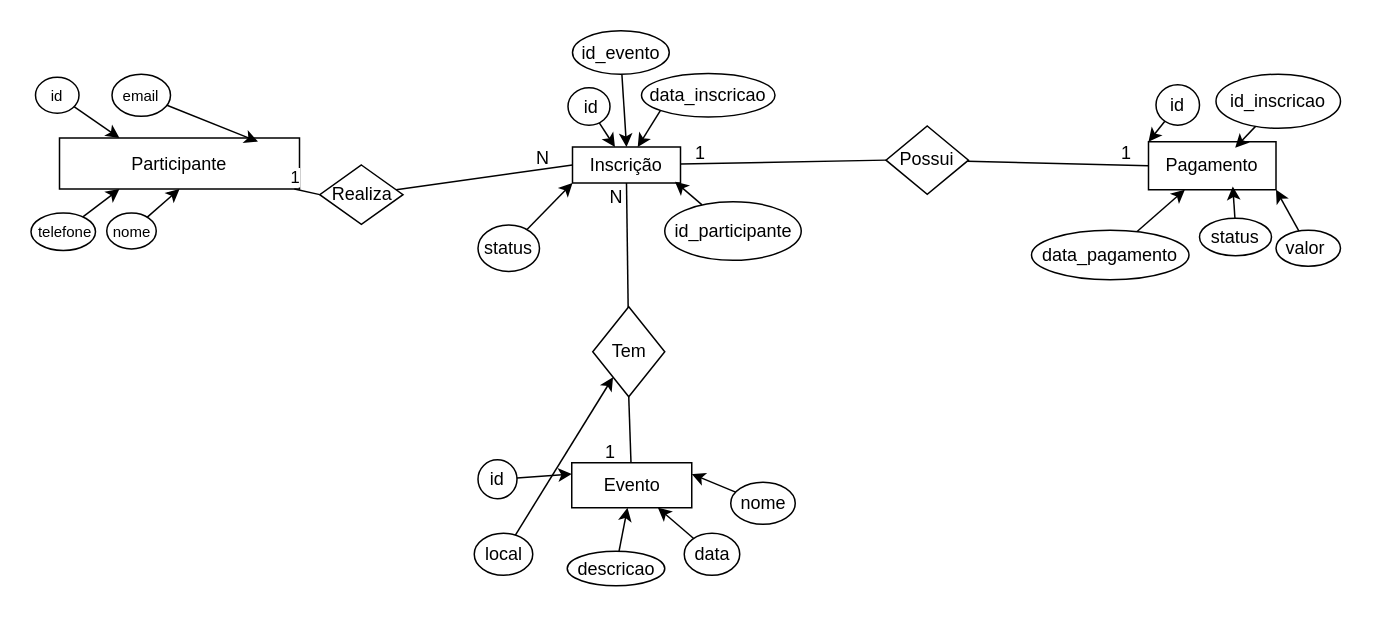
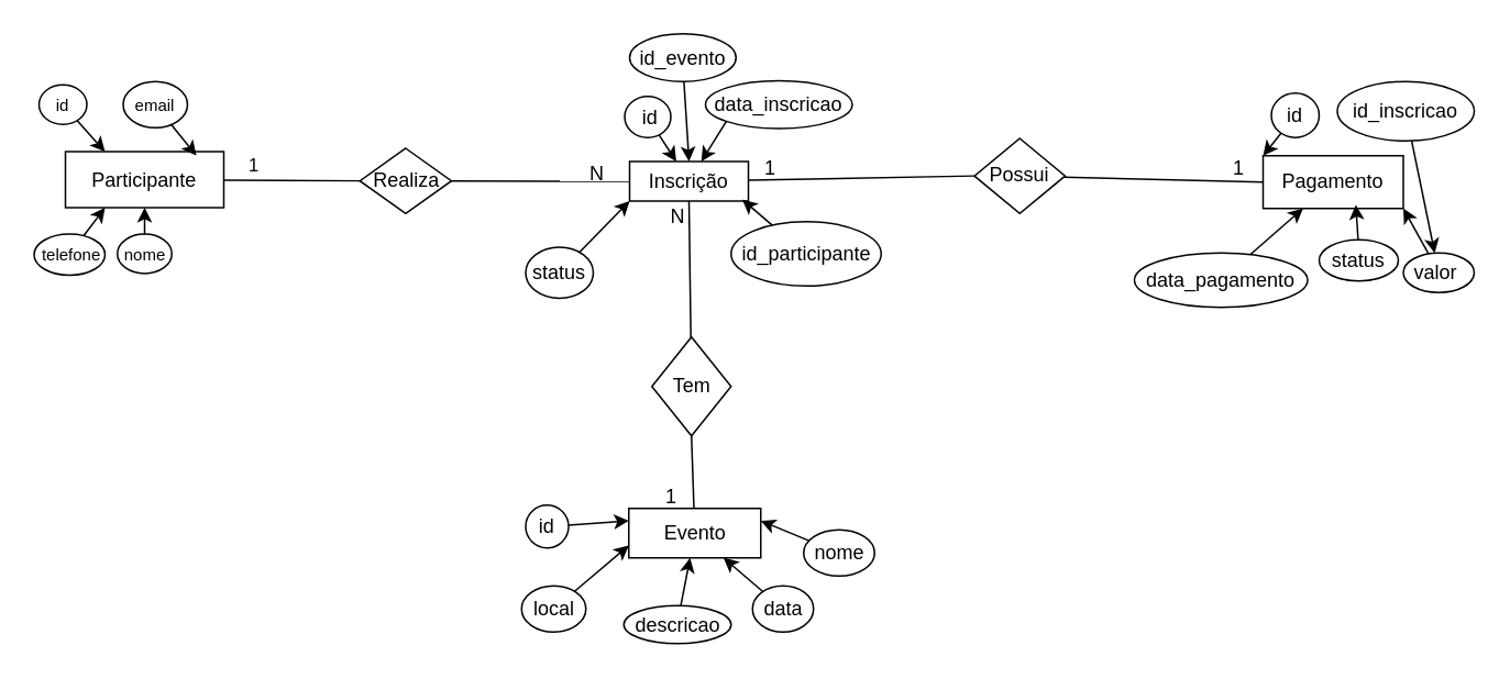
  <mxCell id="0" />
  <mxCell id="1" parent="0" />
  <mxCell id="2" style="edgeStyle=none;html=1;entryX=0;entryY=0.5;entryDx=0;entryDy=0;endArrow=none;endFill=0;" edge="1" parent="1" source="50" target="8"><mxGeometry relative="1" as="geometry" /></mxCell>
- <mxCell id="3" value="Participante" style="whiteSpace=wrap;html=1;" parent="1" vertex="1"><mxGeometry x="39" y="91.5" width="160" height="34" as="geometry" /></mxCell>
+ <mxCell id="3" value="Participante" style="whiteSpace=wrap;html=1;" parent="1" vertex="1"><mxGeometry x="39" y="91.5" width="96" height="34" as="geometry" /></mxCell>
  <mxCell id="4" style="edgeStyle=none;html=1;entryX=0.5;entryY=1;entryDx=0;entryDy=0;endArrow=none;endFill=0;" edge="1" parent="1" source="52" target="8"><mxGeometry relative="1" as="geometry" /></mxCell>
  <mxCell id="5" value="Evento" style="whiteSpace=wrap;html=1;" parent="1" vertex="1"><mxGeometry x="380.5" y="308" width="80" height="30" as="geometry" /></mxCell>
  <mxCell id="6" value="Pagamento" style="whiteSpace=wrap;html=1;" parent="1" vertex="1"><mxGeometry x="765" y="94" width="85" height="32" as="geometry" /></mxCell>
  <mxCell id="7" style="edgeStyle=none;html=1;entryX=0;entryY=0.5;entryDx=0;entryDy=0;endArrow=none;endFill=0;" edge="1" parent="1" source="54" target="6"><mxGeometry relative="1" as="geometry" /></mxCell>
  <mxCell id="8" value="Inscrição" style="whiteSpace=wrap;html=1;" parent="1" vertex="1"><mxGeometry x="381" y="97.5" width="72" height="24" as="geometry" /></mxCell>
  <mxCell id="9" style="edgeStyle=none;html=1;entryX=0.25;entryY=0;entryDx=0;entryDy=0;" edge="1" parent="1" source="10" target="3"><mxGeometry relative="1" as="geometry" /></mxCell>
  <mxCell id="10" value="id" style="ellipse;whiteSpace=wrap;html=1;fontSize=10;" parent="1" vertex="1"><mxGeometry x="23" y="51" width="29" height="24" as="geometry" /></mxCell>
  <mxCell id="11" value="nome" style="ellipse;whiteSpace=wrap;html=1;fontSize=10;" parent="1" vertex="1"><mxGeometry x="70.5" y="141.5" width="33" height="24" as="geometry" /></mxCell>
  <mxCell id="12" value="email" style="ellipse;whiteSpace=wrap;html=1;fontSize=10;" parent="1" vertex="1"><mxGeometry x="74" y="49" width="39" height="28" as="geometry" /></mxCell>
  <mxCell id="13" style="edgeStyle=none;html=1;entryX=0.25;entryY=1;entryDx=0;entryDy=0;" edge="1" parent="1" source="14" target="3"><mxGeometry relative="1" as="geometry" /></mxCell>
  <mxCell id="14" value="&amp;nbsp;telefone" style="ellipse;whiteSpace=wrap;html=1;fontSize=10;" parent="1" vertex="1"><mxGeometry x="20" y="141.5" width="43" height="25" as="geometry" /></mxCell>
  <mxCell id="15" style="edgeStyle=none;html=1;entryX=0;entryY=0.25;entryDx=0;entryDy=0;" edge="1" parent="1" source="16" target="5"><mxGeometry relative="1" as="geometry" /></mxCell>
  <mxCell id="16" value="id" style="ellipse;whiteSpace=wrap;html=1;" parent="1" vertex="1"><mxGeometry x="318" y="306" width="26" height="26" as="geometry" /></mxCell>
  <mxCell id="17" style="edgeStyle=none;html=1;entryX=1;entryY=0.25;entryDx=0;entryDy=0;" edge="1" parent="1" source="18" target="5"><mxGeometry relative="1" as="geometry" /></mxCell>
  <mxCell id="18" value="nome" style="ellipse;whiteSpace=wrap;html=1;" parent="1" vertex="1"><mxGeometry x="486.5" y="321" width="43" height="28" as="geometry" /></mxCell>
  <mxCell id="19" style="edgeStyle=none;html=1;" edge="1" parent="1" source="20" target="5"><mxGeometry relative="1" as="geometry" /></mxCell>
  <mxCell id="20" value="descricao" style="ellipse;whiteSpace=wrap;html=1;" parent="1" vertex="1"><mxGeometry x="377.5" y="367" width="65" height="23" as="geometry" /></mxCell>
- <mxCell id="21" style="edgeStyle=none;html=1;" edge="1" parent="1" source="22" target="52"><mxGeometry relative="1" as="geometry" /></mxCell>
+ <mxCell id="21" style="edgeStyle=none;html=1;entryX=0;entryY=0.75;entryDx=0;entryDy=0;" edge="1" parent="1" source="22" target="5"><mxGeometry relative="1" as="geometry" /></mxCell>
  <mxCell id="22" value="local" style="ellipse;whiteSpace=wrap;html=1;" parent="1" vertex="1"><mxGeometry x="315.5" y="355" width="39" height="28" as="geometry" /></mxCell>
  <mxCell id="23" style="edgeStyle=none;html=1;" edge="1" parent="1" source="24" target="5"><mxGeometry relative="1" as="geometry" /></mxCell>
  <mxCell id="24" value="data" style="ellipse;whiteSpace=wrap;html=1;" parent="1" vertex="1"><mxGeometry x="455.5" y="355" width="37" height="28" as="geometry" /></mxCell>
  <mxCell id="25" style="edgeStyle=none;html=1;entryX=0;entryY=0;entryDx=0;entryDy=0;" parent="1" source="26" target="6" edge="1"><mxGeometry relative="1" as="geometry" /></mxCell>
  <mxCell id="26" value="id" style="ellipse;whiteSpace=wrap;html=1;" parent="1" vertex="1"><mxGeometry x="770" y="56" width="29" height="27" as="geometry" /></mxCell>
  <mxCell id="27" value="id_inscricao" style="ellipse;whiteSpace=wrap;html=1;" parent="1" vertex="1"><mxGeometry x="810" y="49" width="83" height="36" as="geometry" /></mxCell>
  <mxCell id="28" style="edgeStyle=none;html=1;entryX=1;entryY=1;entryDx=0;entryDy=0;" edge="1" parent="1" source="29" target="6"><mxGeometry relative="1" as="geometry" /></mxCell>
  <mxCell id="29" value="valor&amp;nbsp;" style="ellipse;whiteSpace=wrap;html=1;" parent="1" vertex="1"><mxGeometry x="850" y="153" width="43" height="24" as="geometry" /></mxCell>
  <mxCell id="30" style="edgeStyle=none;html=1;" edge="1" parent="1" source="31" target="6"><mxGeometry relative="1" as="geometry" /></mxCell>
  <mxCell id="31" value="data_pagamento" style="ellipse;whiteSpace=wrap;html=1;" parent="1" vertex="1"><mxGeometry x="687" y="153" width="105" height="33" as="geometry" /></mxCell>
  <mxCell id="32" value="status" style="ellipse;whiteSpace=wrap;html=1;" parent="1" vertex="1"><mxGeometry x="799" y="145" width="48" height="25" as="geometry" /></mxCell>
  <mxCell id="33" style="edgeStyle=none;html=1;" parent="1" source="34" target="8" edge="1"><mxGeometry relative="1" as="geometry" /></mxCell>
  <mxCell id="34" value="&amp;nbsp;id" style="ellipse;whiteSpace=wrap;html=1;" parent="1" vertex="1"><mxGeometry x="378" y="58" width="28" height="25" as="geometry" /></mxCell>
  <mxCell id="35" style="edgeStyle=none;html=1;entryX=0.5;entryY=0;entryDx=0;entryDy=0;" parent="1" source="36" target="8" edge="1"><mxGeometry relative="1" as="geometry" /></mxCell>
  <mxCell id="36" value="id_evento" style="ellipse;whiteSpace=wrap;html=1;" parent="1" vertex="1"><mxGeometry x="381" y="20" width="64.5" height="29" as="geometry" /></mxCell>
  <mxCell id="37" style="edgeStyle=none;html=1;entryX=0.949;entryY=0.963;entryDx=0;entryDy=0;entryPerimeter=0;" parent="1" source="38" target="8" edge="1"><mxGeometry relative="1" as="geometry" /></mxCell>
  <mxCell id="38" value="id_participante" style="ellipse;whiteSpace=wrap;html=1;" parent="1" vertex="1"><mxGeometry x="442.5" y="134" width="91" height="39" as="geometry" /></mxCell>
  <mxCell id="39" style="edgeStyle=none;html=1;exitX=0;exitY=1;exitDx=0;exitDy=0;" edge="1" parent="1" source="40" target="8"><mxGeometry relative="1" as="geometry"><mxPoint x="383" y="97" as="targetPoint" /></mxGeometry></mxCell>
  <mxCell id="40" value="data_inscricao" style="ellipse;whiteSpace=wrap;html=1;" parent="1" vertex="1"><mxGeometry x="427" y="48.5" width="89" height="29" as="geometry" /></mxCell>
  <mxCell id="41" style="edgeStyle=none;html=1;entryX=0;entryY=1;entryDx=0;entryDy=0;" parent="1" source="42" target="8" edge="1"><mxGeometry relative="1" as="geometry" /></mxCell>
  <mxCell id="42" value="status" style="ellipse;whiteSpace=wrap;html=1;" parent="1" vertex="1"><mxGeometry x="318" y="149.5" width="41" height="31" as="geometry" /></mxCell>
  <mxCell id="43" style="edgeStyle=none;html=1;entryX=0.827;entryY=0.071;entryDx=0;entryDy=0;entryPerimeter=0;" edge="1" parent="1" source="12" target="3"><mxGeometry relative="1" as="geometry" /></mxCell>
  <mxCell id="44" style="edgeStyle=none;html=1;entryX=0.5;entryY=1;entryDx=0;entryDy=0;" edge="1" parent="1" source="11" target="3"><mxGeometry relative="1" as="geometry" /></mxCell>
  <mxCell id="45" style="edgeStyle=none;html=1;entryX=0.661;entryY=0.932;entryDx=0;entryDy=0;entryPerimeter=0;" edge="1" parent="1" source="32" target="6"><mxGeometry relative="1" as="geometry" /></mxCell>
- <mxCell id="46" style="edgeStyle=none;html=1;entryX=0.68;entryY=0.125;entryDx=0;entryDy=0;entryPerimeter=0;" edge="1" parent="1" source="27" target="6"><mxGeometry relative="1" as="geometry" /></mxCell>
+ <mxCell id="46" style="edgeStyle=none;html=1;" edge="1" parent="1" source="27" target="29"><mxGeometry relative="1" as="geometry" /></mxCell>
  <mxCell id="47" value="N" style="text;html=1;align=center;verticalAlign=middle;resizable=0;points=[];autosize=1;strokeColor=none;fillColor=none;" vertex="1" parent="1"><mxGeometry x="347" y="91.5" width="27" height="26" as="geometry" /></mxCell>
  <mxCell id="48" value="" style="edgeStyle=none;html=1;entryX=0;entryY=0.5;entryDx=0;entryDy=0;endArrow=none;endFill=0;" edge="1" parent="1" source="3" target="50"><mxGeometry relative="1" as="geometry"><mxPoint x="133" y="103" as="sourcePoint" /><mxPoint x="333" y="110" as="targetPoint" /></mxGeometry></mxCell>
  <mxCell id="49" value="1" style="edgeLabel;html=1;align=center;verticalAlign=middle;resizable=0;points=[];" vertex="1" connectable="0" parent="48"><mxGeometry x="-0.449" relative="1" as="geometry"><mxPoint x="-5" y="-9" as="offset" /></mxGeometry></mxCell>
- <mxCell id="50" value="Realiza" style="rhombus;whiteSpace=wrap;html=1;" vertex="1" parent="1"><mxGeometry x="212.5" y="109.5" width="55.5" height="39.5" as="geometry" /></mxCell>
+ <mxCell id="50" value="Realiza" style="rhombus;whiteSpace=wrap;html=1;" vertex="1" parent="1"><mxGeometry x="217.5" y="89.5" width="55.5" height="39.5" as="geometry" /></mxCell>
  <mxCell id="51" value="" style="edgeStyle=none;html=1;entryX=0.5;entryY=1;entryDx=0;entryDy=0;endArrow=none;endFill=0;" edge="1" parent="1" source="5" target="52"><mxGeometry relative="1" as="geometry"><mxPoint x="420" y="308" as="sourcePoint" /><mxPoint x="417" y="122" as="targetPoint" /></mxGeometry></mxCell>
  <mxCell id="52" value="Tem" style="rhombus;whiteSpace=wrap;html=1;" vertex="1" parent="1"><mxGeometry x="394.5" y="204" width="48" height="60" as="geometry" /></mxCell>
  <mxCell id="53" value="" style="edgeStyle=none;html=1;entryX=0;entryY=0.5;entryDx=0;entryDy=0;endArrow=none;endFill=0;" edge="1" parent="1" source="8" target="54"><mxGeometry relative="1" as="geometry"><mxPoint x="453" y="110" as="sourcePoint" /><mxPoint x="765" y="110" as="targetPoint" /></mxGeometry></mxCell>
  <mxCell id="54" value="Possui" style="rhombus;whiteSpace=wrap;html=1;" vertex="1" parent="1"><mxGeometry x="590" y="83.5" width="55" height="45.5" as="geometry" /></mxCell>
  <mxCell id="55" value="N" style="text;html=1;align=center;verticalAlign=middle;resizable=0;points=[];autosize=1;strokeColor=none;fillColor=none;" vertex="1" parent="1"><mxGeometry x="396.5" y="117.5" width="27" height="26" as="geometry" /></mxCell>
  <mxCell id="56" value="1" style="text;html=1;align=center;verticalAlign=middle;resizable=0;points=[];autosize=1;strokeColor=none;fillColor=none;" vertex="1" parent="1"><mxGeometry x="393" y="288" width="25" height="26" as="geometry" /></mxCell>
  <mxCell id="57" value="1" style="text;html=1;align=center;verticalAlign=middle;resizable=0;points=[];autosize=1;strokeColor=none;fillColor=none;" vertex="1" parent="1"><mxGeometry x="453" y="88.5" width="25" height="26" as="geometry" /></mxCell>
  <mxCell id="58" value="1" style="text;html=1;align=center;verticalAlign=middle;resizable=0;points=[];autosize=1;strokeColor=none;fillColor=none;" vertex="1" parent="1"><mxGeometry x="737" y="88.5" width="25" height="26" as="geometry" /></mxCell>
